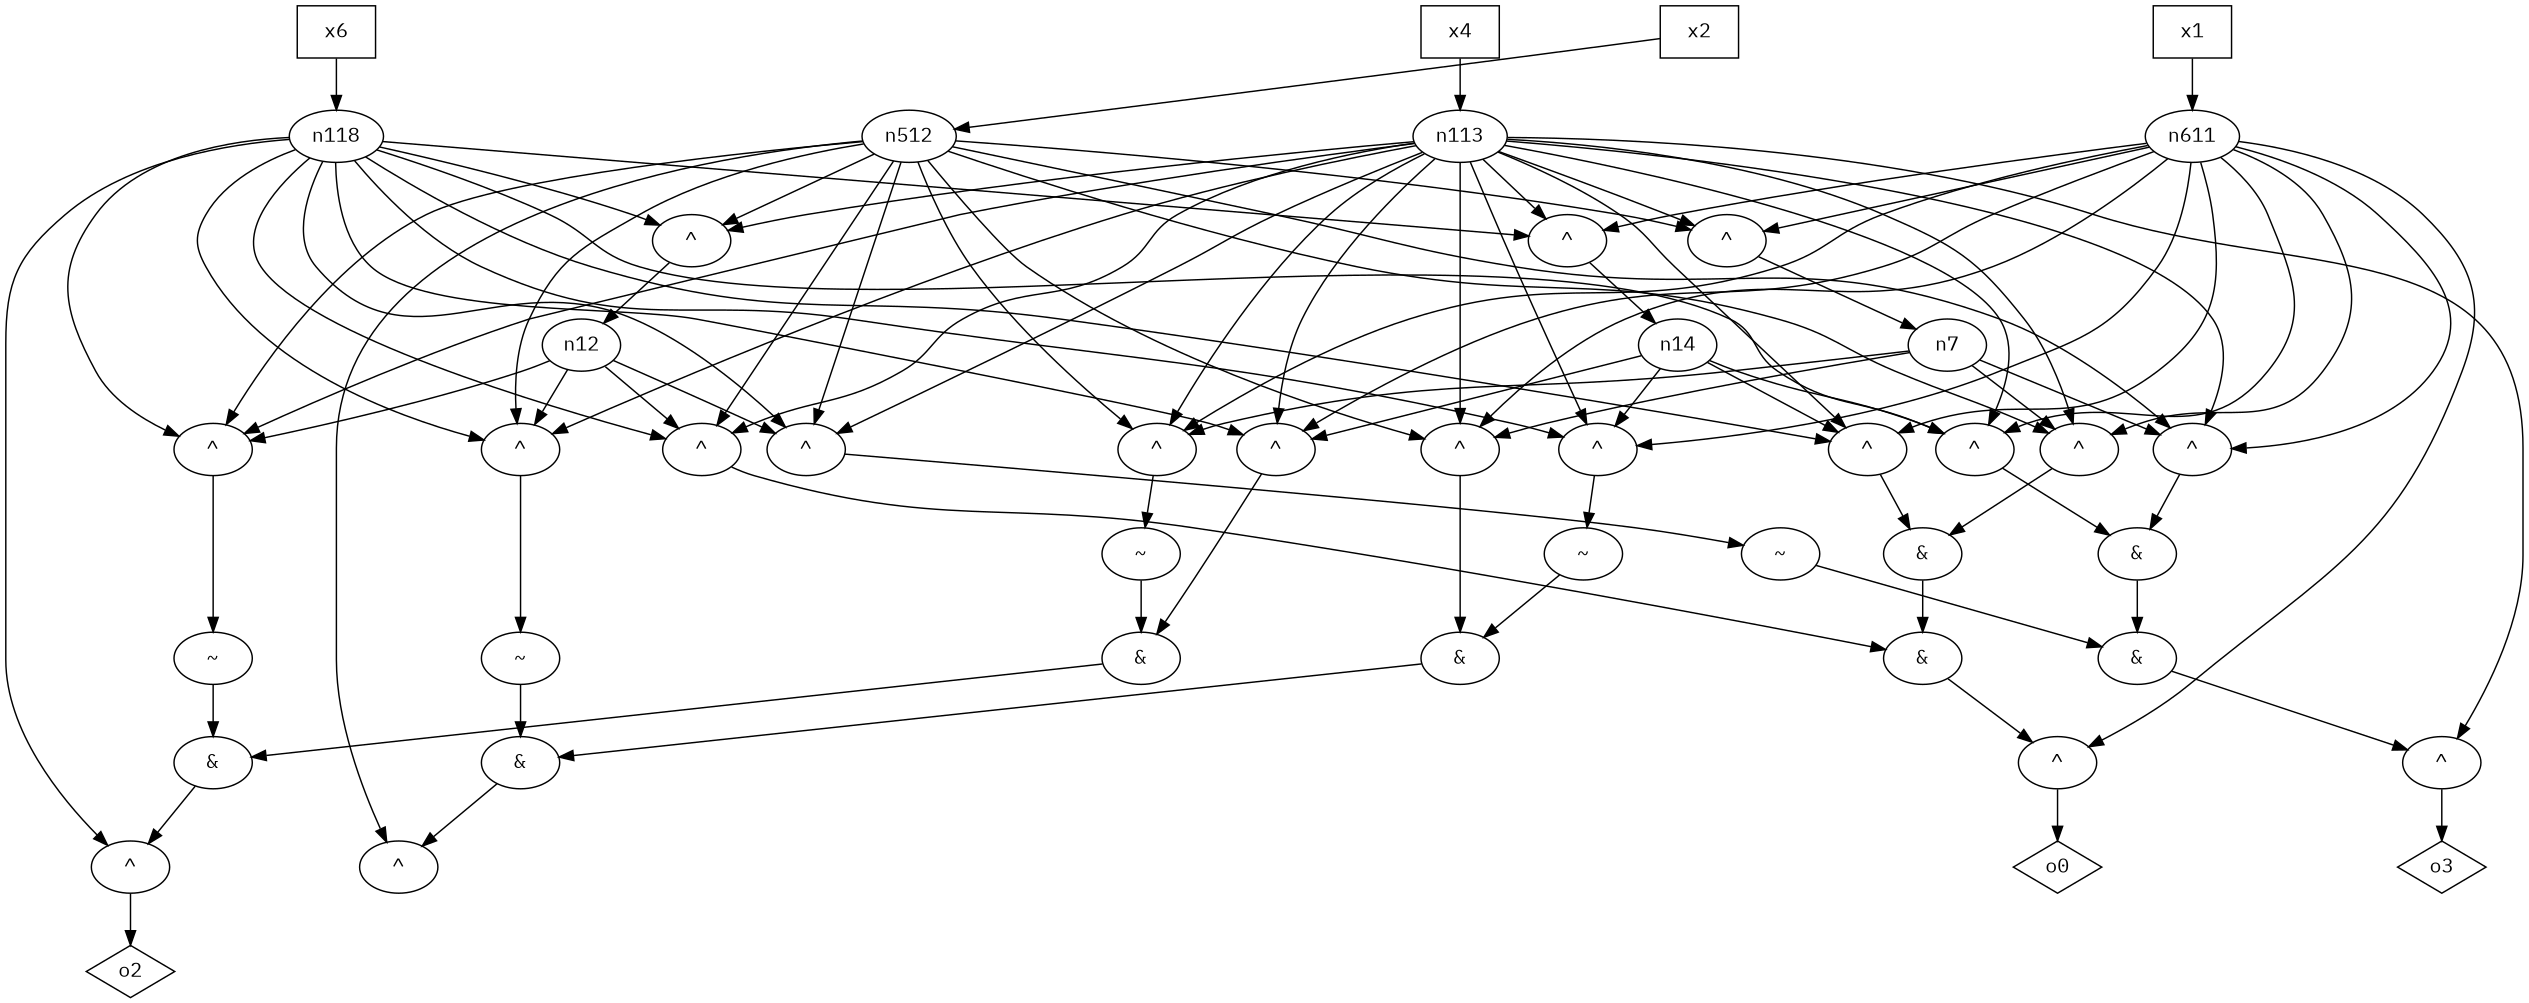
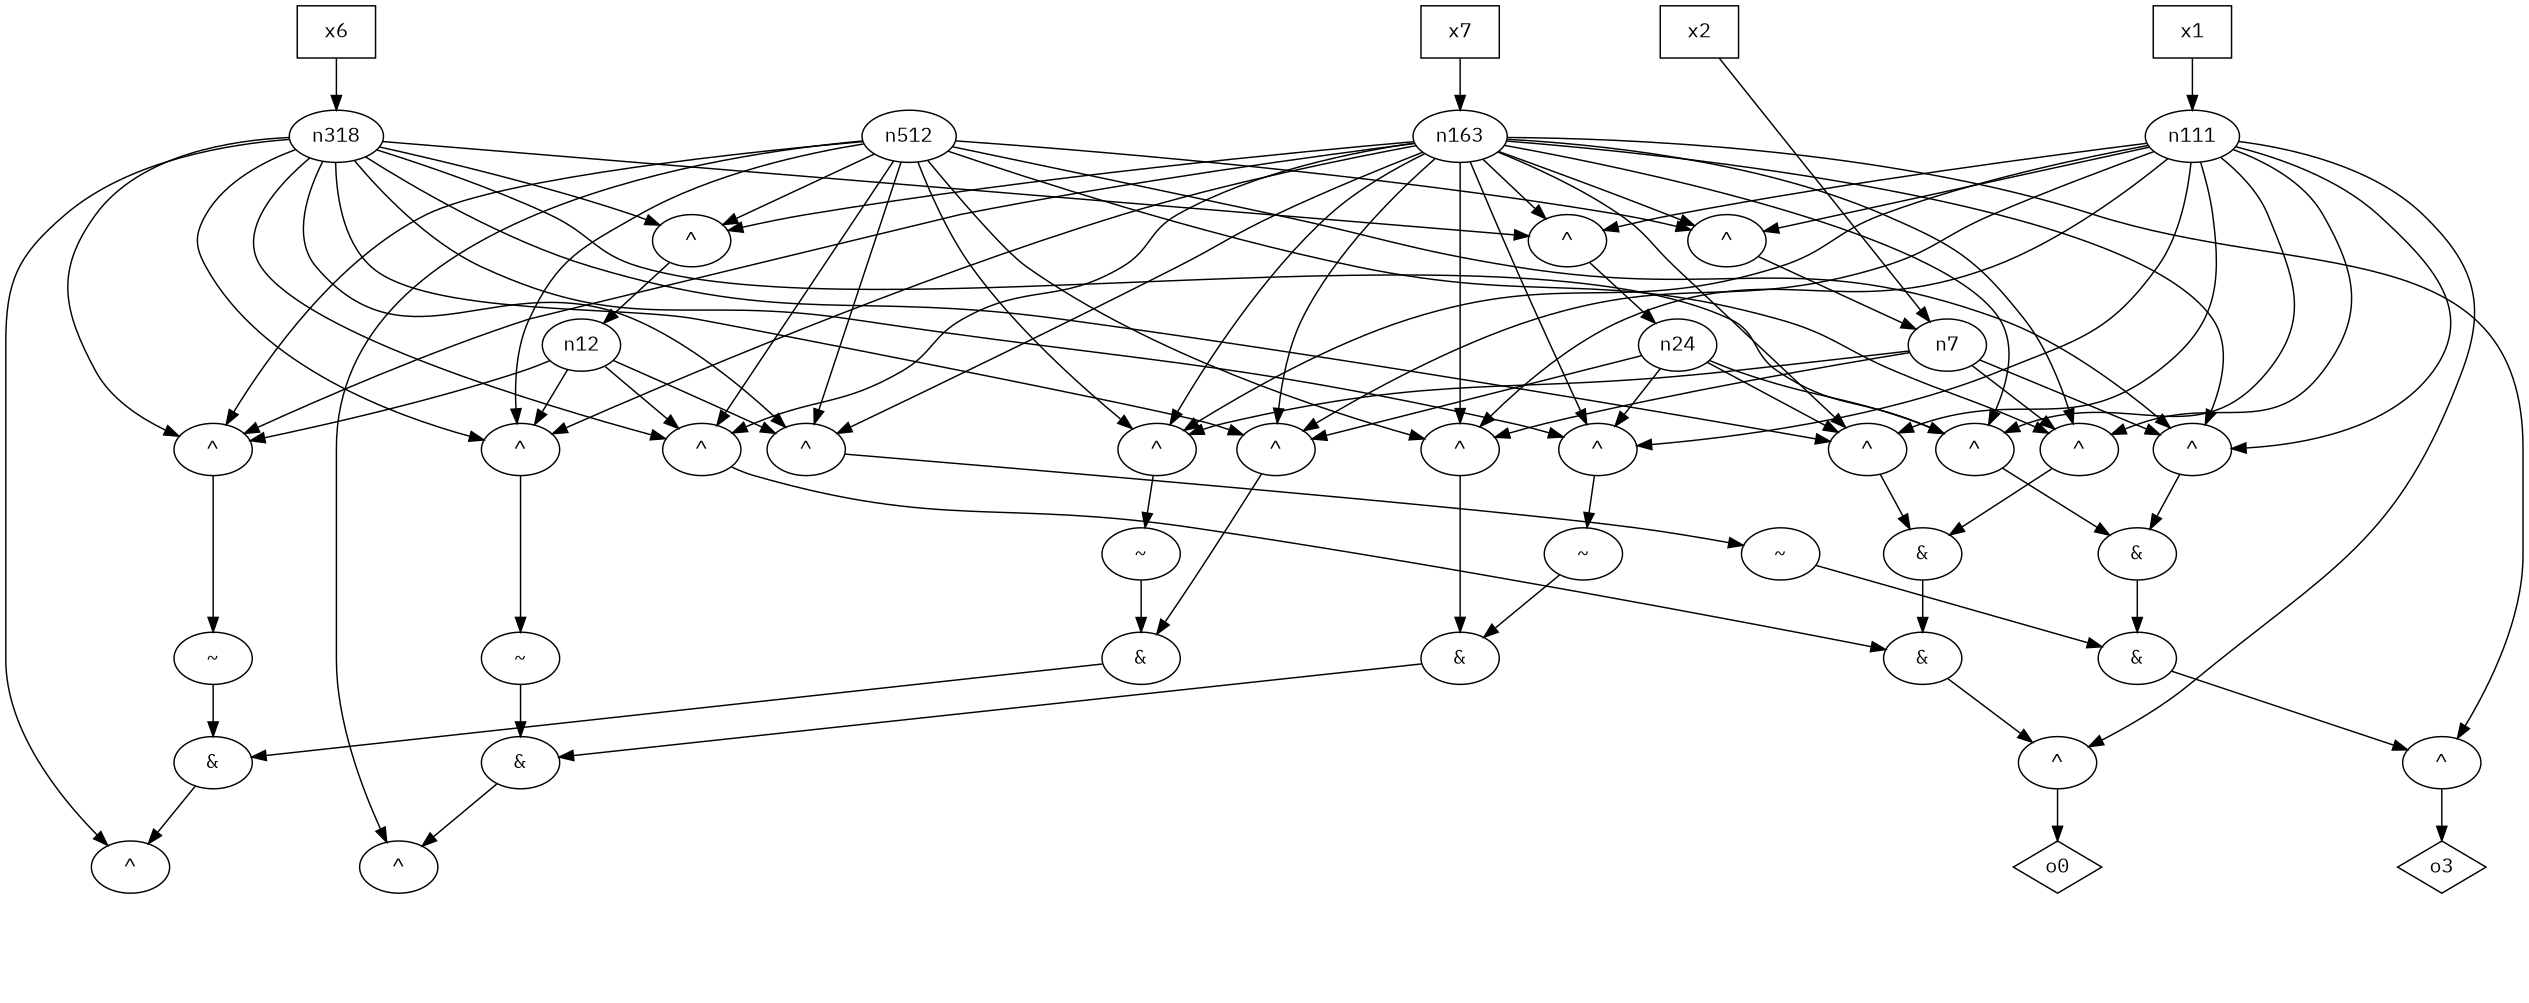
  digraph {
    fontname="IBM Plex Mono"
    node [fontname="IBM Plex Mono"]
    edge [fontname="IBM Plex Mono"]
    n0 [label=o0 shape=diamond]
    n1 [label="^"]
    n2 [label="&"]
    n3 [label="&"]
    n4 [label="^"]
    n7
    n31 [label="^"]
    n59 [label="^"]
    n85 [label="^"]
    n30 [label="&"]
    n58 [label="~"]
    n84 [label="&"]
    n11 [label="^"]
-   n14
+   n14 [label=n24]
    n39 [label="^"]
    n66 [label="^"]
    n92 [label="^"]
    n38 [label="~"]
    n57 [label="&"]
    n19 [label="^"]
    n22 [label=n12]
    n46 [label="^"]
    n73 [label="^"]
    n99 [label="^"]
    n5 [label="~"]
    n6 [label="~"]
    n12 [label="~"]
    n28 [label="^"]
    n29 [label="&"]
-   n54 [label=o2 shape=diamond]
    n55 [label="^"]
    n56 [label="&"]
    n81 [label=o3 shape=diamond]
    n82 [label="^"]
    n83 [label="&"]
    n109 [label="^"]
-   n111 [label=n611]
+   n111
    n115 [label="^"]
    n112 [label=n512]
    n124 [label="^"]
-   n113
-   n118
+   n113 [label=n163]
+   n118 [label=n318]
    n117 [label=x1 shape=box]
    n126 [label=x2 shape=box]
-   n119 [label=x4 shape=box]
+   n119 [label=x7 shape=box]
    n122 [label=x6 shape=box]
    n1 -> n0
    n2 -> n1
    n3 -> n2
    n4 -> n3
    n7 -> n4
    n7 -> n31
    n7 -> n59
    n7 -> n85
    n31 -> n30
    n59 -> n58
    n85 -> n84
    n30 -> n29
    n58 -> n57
    n84 -> n83
    n11 -> n3
    n14 -> n11
    n14 -> n39
    n14 -> n66
    n14 -> n92
    n39 -> n38
    n66 -> n57
    n92 -> n84
    n38 -> n30
    n57 -> n56
    n19 -> n2
    n22 -> n19
    n22 -> n46
    n22 -> n73
    n22 -> n99
    n46 -> n5
    n73 -> n6
    n99 -> n12
    n5 -> n29
    n6 -> n56
    n12 -> n83
    n29 -> n28
-   n55 -> n54
    n56 -> n55
    n82 -> n81
    n83 -> n82
    n109 -> n7
    n111 -> n1
    n111 -> n4
    n111 -> n31
    n111 -> n59
    n111 -> n85
    n111 -> n11
    n111 -> n39
    n111 -> n66
    n111 -> n92
    n111 -> n109
    n111 -> n115
    n115 -> n14
    n112 -> n4
    n112 -> n31
    n112 -> n59
    n112 -> n85
    n112 -> n19
    n112 -> n46
    n112 -> n73
    n112 -> n99
    n112 -> n28
    n112 -> n109
    n112 -> n124
    n124 -> n22
    n113 -> n4
    n113 -> n31
    n113 -> n59
    n113 -> n85
    n113 -> n11
    n113 -> n39
    n113 -> n66
    n113 -> n92
    n113 -> n19
    n113 -> n46
    n113 -> n73
    n113 -> n99
    n113 -> n82
    n113 -> n109
    n113 -> n115
    n113 -> n124
    n118 -> n11
    n118 -> n39
    n118 -> n66
    n118 -> n92
    n118 -> n19
    n118 -> n46
    n118 -> n73
    n118 -> n99
    n118 -> n55
    n118 -> n115
    n118 -> n124
    n117 -> n111
-   n126 -> n112
+   n126 -> n7
    n119 -> n113
    n122 -> n118
  }
